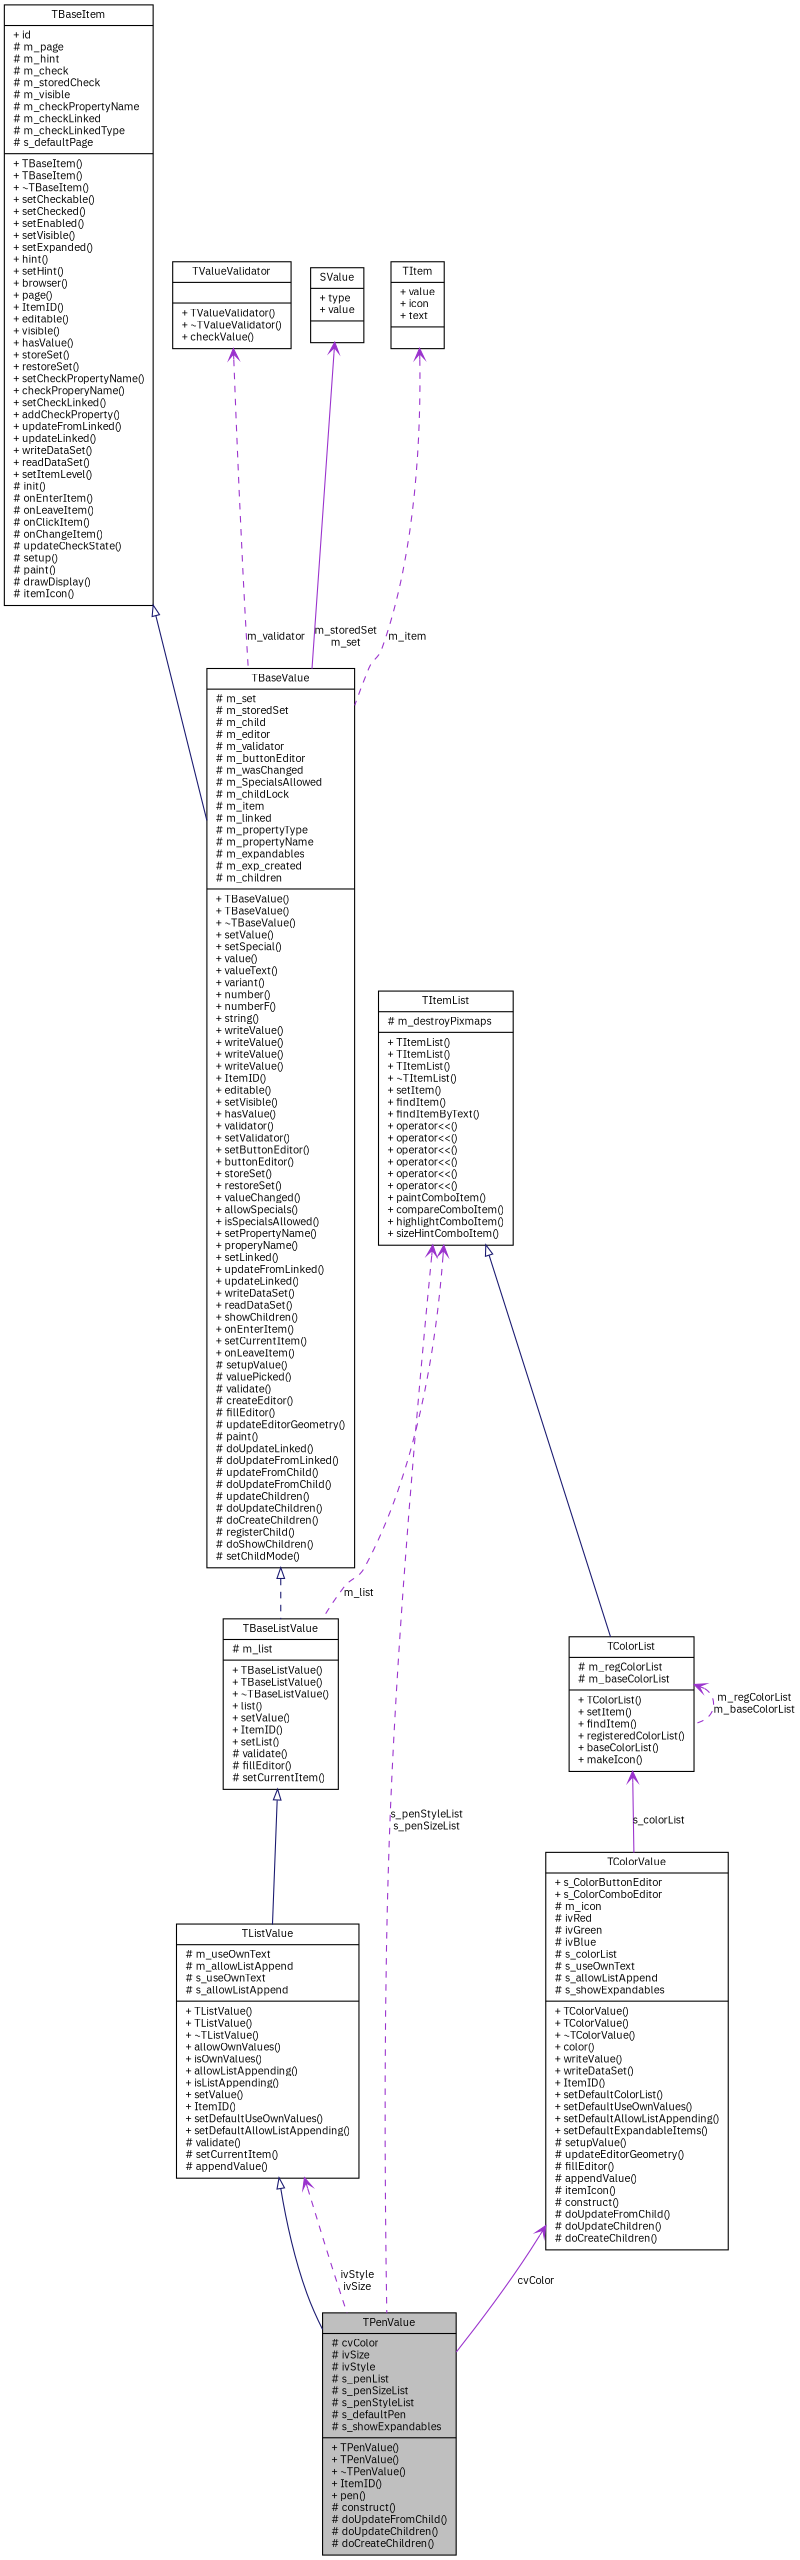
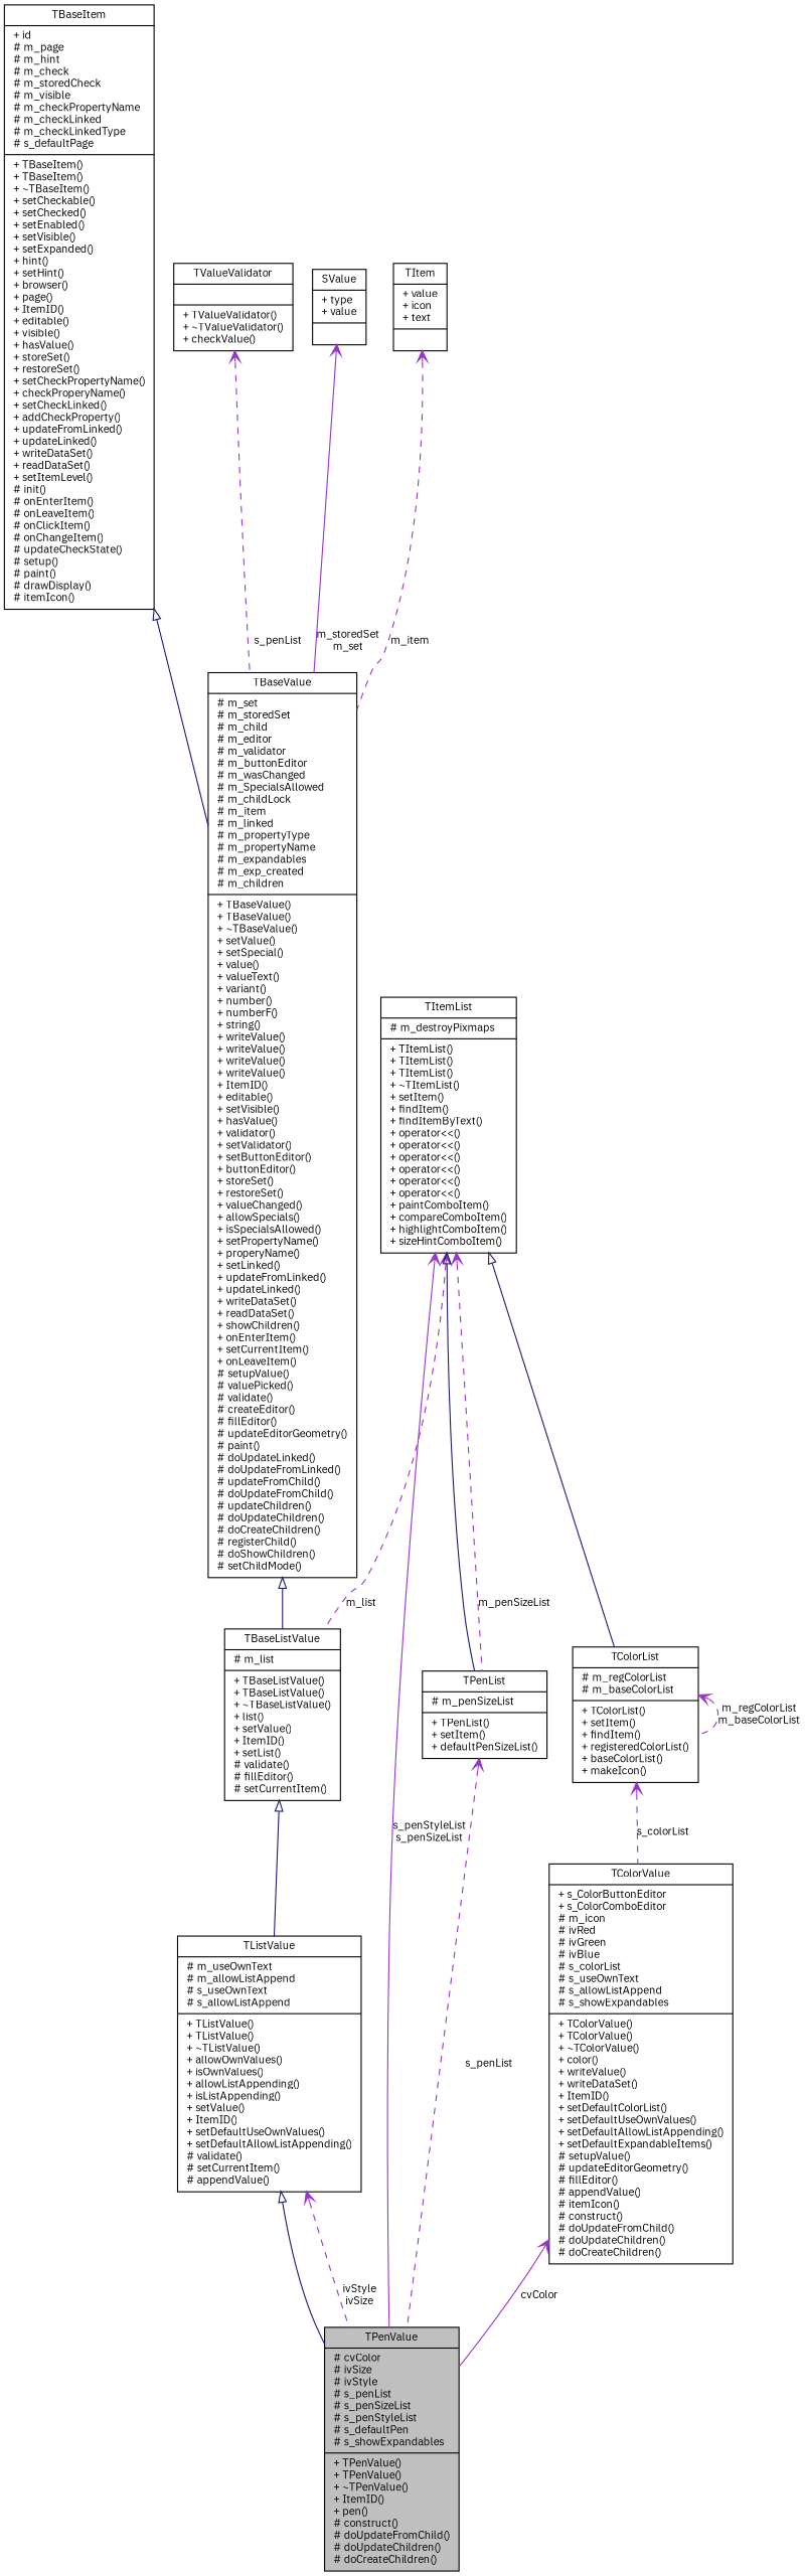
  digraph {
    fontname="IBM Plex Sans"
    node [color=black fillcolor=white fontname="IBM Plex Sans" fontsize=10 shape=record style=filled]
    edge [arrowtail=open color=darkorchid3 dir=back fontname="IBM Plex Sans" fontsize=10 labelfontname="FreeSans.ttf" labelfontsize=10 style=dashed]
    n1 [fillcolor=grey75 fontcolor=black height=0.2 label="{TPenValue\n|# cvColor\l# ivSize\l# ivStyle\l# s_penList\l# s_penSizeList\l# s_penStyleList\l# s_defaultPen\l# s_showExpandables\l|+ TPenValue()\l+ TPenValue()\l+ ~TPenValue()\l+ ItemID()\l+ pen()\l# construct()\l# doUpdateFromChild()\l# doUpdateChildren()\l# doCreateChildren()\l}" width=0.4]
    n2 [height=0.2 label="{TListValue\n|# m_useOwnText\l# m_allowListAppend\l# s_useOwnText\l# s_allowListAppend\l|+ TListValue()\l+ TListValue()\l+ ~TListValue()\l+ allowOwnValues()\l+ isOwnValues()\l+ allowListAppending()\l+ isListAppending()\l+ setValue()\l+ ItemID()\l+ setDefaultUseOwnValues()\l+ setDefaultAllowListAppending()\l# validate()\l# setCurrentItem()\l# appendValue()\l}" width=0.4]
    n3 [height=0.2 label="{TColorValue\n|+ s_ColorButtonEditor\l+ s_ColorComboEditor\l# m_icon\l# ivRed\l# ivGreen\l# ivBlue\l# s_colorList\l# s_useOwnText\l# s_allowListAppend\l# s_showExpandables\l|+ TColorValue()\l+ TColorValue()\l+ ~TColorValue()\l+ color()\l+ writeValue()\l+ writeDataSet()\l+ ItemID()\l+ setDefaultColorList()\l+ setDefaultUseOwnValues()\l+ setDefaultAllowListAppending()\l+ setDefaultExpandableItems()\l# setupValue()\l# updateEditorGeometry()\l# fillEditor()\l# appendValue()\l# itemIcon()\l# construct()\l# doUpdateFromChild()\l# doUpdateChildren()\l# doCreateChildren()\l}" width=0.4]
    n4 [height=0.2 label="{TBaseListValue\n|# m_list\l|+ TBaseListValue()\l+ TBaseListValue()\l+ ~TBaseListValue()\l+ list()\l+ setValue()\l+ ItemID()\l+ setList()\l# validate()\l# fillEditor()\l# setCurrentItem()\l}" width=0.4]
    n5 [height=0.2 label="{TBaseValue\n|# m_set\l# m_storedSet\l# m_child\l# m_editor\l# m_validator\l# m_buttonEditor\l# m_wasChanged\l# m_SpecialsAllowed\l# m_childLock\l# m_item\l# m_linked\l# m_propertyType\l# m_propertyName\l# m_expandables\l# m_exp_created\l# m_children\l|+ TBaseValue()\l+ TBaseValue()\l+ ~TBaseValue()\l+ setValue()\l+ setSpecial()\l+ value()\l+ valueText()\l+ variant()\l+ number()\l+ numberF()\l+ string()\l+ writeValue()\l+ writeValue()\l+ writeValue()\l+ writeValue()\l+ ItemID()\l+ editable()\l+ setVisible()\l+ hasValue()\l+ validator()\l+ setValidator()\l+ setButtonEditor()\l+ buttonEditor()\l+ storeSet()\l+ restoreSet()\l+ valueChanged()\l+ allowSpecials()\l+ isSpecialsAllowed()\l+ setPropertyName()\l+ properyName()\l+ setLinked()\l+ updateFromLinked()\l+ updateLinked()\l+ writeDataSet()\l+ readDataSet()\l+ showChildren()\l+ onEnterItem()\l+ setCurrentItem()\l+ onLeaveItem()\l# setupValue()\l# valuePicked()\l# validate()\l# createEditor()\l# fillEditor()\l# updateEditorGeometry()\l# paint()\l# doUpdateLinked()\l# doUpdateFromLinked()\l# updateFromChild()\l# doUpdateFromChild()\l# updateChildren()\l# doUpdateChildren()\l# doCreateChildren()\l# registerChild()\l# doShowChildren()\l# setChildMode()\l}" width=0.4]
    n6 [height=0.2 label="{TBaseItem\n|+ id\l# m_page\l# m_hint\l# m_check\l# m_storedCheck\l# m_visible\l# m_checkPropertyName\l# m_checkLinked\l# m_checkLinkedType\l# s_defaultPage\l|+ TBaseItem()\l+ TBaseItem()\l+ ~TBaseItem()\l+ setCheckable()\l+ setChecked()\l+ setEnabled()\l+ setVisible()\l+ setExpanded()\l+ hint()\l+ setHint()\l+ browser()\l+ page()\l+ ItemID()\l+ editable()\l+ visible()\l+ hasValue()\l+ storeSet()\l+ restoreSet()\l+ setCheckPropertyName()\l+ checkProperyName()\l+ setCheckLinked()\l+ addCheckProperty()\l+ updateFromLinked()\l+ updateLinked()\l+ writeDataSet()\l+ readDataSet()\l+ setItemLevel()\l# init()\l# onEnterItem()\l# onLeaveItem()\l# onClickItem()\l# onChangeItem()\l# updateCheckState()\l# setup()\l# paint()\l# drawDisplay()\l# itemIcon()\l}" width=0.4]
    n7 [height=0.2 label="{TValueValidator\n||+ TValueValidator()\l+ ~TValueValidator()\l+ checkValue()\l}" width=0.4]
    n8 [height=0.2 label="{SValue\n|+ type\l+ value\l|}" width=0.4]
    n9 [height=0.2 label="{TItem\n|+ value\l+ icon\l+ text\l|}" width=0.4]
    n10 [height=0.2 label="{TItemList\n|# m_destroyPixmaps\l|+ TItemList()\l+ TItemList()\l+ TItemList()\l+ ~TItemList()\l+ setItem()\l+ findItem()\l+ findItemByText()\l+ operator\<\<()\l+ operator\<\<()\l+ operator\<\<()\l+ operator\<\<()\l+ operator\<\<()\l+ operator\<\<()\l+ paintComboItem()\l+ compareComboItem()\l+ highlightComboItem()\l+ sizeHintComboItem()\l}" width=0.4]
+   n11 [height=0.2 label="{TPenList\n|# m_penSizeList\l|+ TPenList()\l+ setItem()\l+ defaultPenSizeList()\l}" width=0.4]
    n12 [height=0.2 label="{TColorList\n|# m_regColorList\l# m_baseColorList\l|+ TColorList()\l+ setItem()\l+ findItem()\l+ registeredColorList()\l+ baseColorList()\l+ makeIcon()\l}" width=0.4]
    n2 -> n1 [arrowtail=empty color=midnightblue style=solid]
    n2 -> n1 [label="ivStyle\nivSize"]
    n3 -> n1 [label=cvColor style=solid]
    n4 -> n2 [arrowtail=empty color=midnightblue style=solid]
-   n5 -> n4 [arrowtail=empty color=midnightblue]
+   n5 -> n4 [arrowtail=empty color=midnightblue style=solid]
    n6 -> n5 [arrowtail=empty color=midnightblue style=solid]
-   n7 -> n5 [label=m_validator]
+   n7 -> n5 [label=s_penList]
    n8 -> n5 [label="m_storedSet\nm_set" style=solid]
    n9 -> n5 [label=m_item]
-   n10 -> n1 [label="s_penStyleList\ns_penSizeList"]
+   n10 -> n1 [label="s_penStyleList\ns_penSizeList" style=solid]
    n10 -> n4 [label=m_list]
+   n10 -> n11 [arrowtail=empty color=midnightblue style=solid]
+   n10 -> n11 [label=m_penSizeList]
    n10 -> n12 [arrowtail=empty color=midnightblue style=solid]
-   n12 -> n3 [label=s_colorList style=solid]
+   n11 -> n1 [label=s_penList]
+   n12 -> n3 [label=s_colorList]
    n12 -> n12 [label="m_regColorList\nm_baseColorList"]
  }
